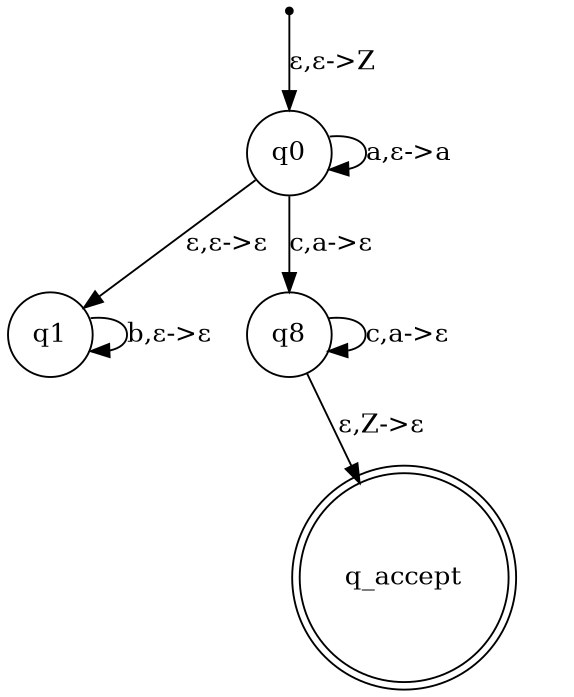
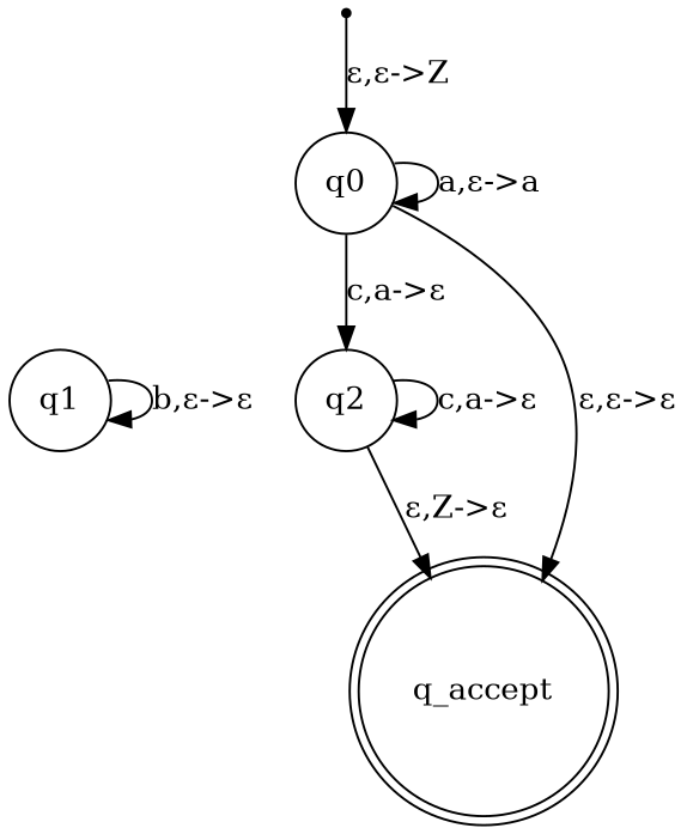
  digraph {
    rankdir=TB
    node [shape=circle]
    qi [shape=point]
    q0
    q1
-   q2 [label=q8]
+   q2
    q_accept [shape=doublecircle]
    qi -> q0 [label="ε,ε->Z"]
    q0 -> q0 [label="a,ε->a"]
-   q0 -> q1 [label="ε,ε->ε"]
+   q0 -> q_accept [label="ε,ε->ε"]
    q0 -> q2 [label="c,a->ε"]
    q1 -> q1 [label="b,ε->ε"]
    q2 -> q2 [label="c,a->ε"]
    q2 -> q_accept [label="ε,Z->ε"]
  }
